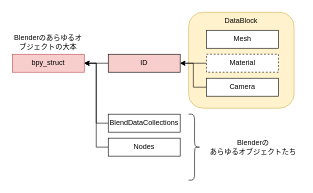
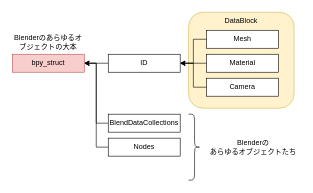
  <mxCell id="0" />
  <mxCell id="1" parent="0" />
  <mxCell id="2" value="DataBlock" style="rounded=1;whiteSpace=wrap;html=1;fillColor=#fff2cc;strokeColor=#d6b656;verticalAlign=top;" vertex="1" parent="1"><mxGeometry x="314" y="20" width="176" height="160" as="geometry" /></mxCell>
  <mxCell id="3" value="bpy_struct" style="rounded=0;whiteSpace=wrap;html=1;fillColor=#f8cecc;strokeColor=#b85450;" parent="1" vertex="1"><mxGeometry x="20" y="90" width="120" height="30" as="geometry" /></mxCell>
  <mxCell id="4" style="edgeStyle=orthogonalEdgeStyle;rounded=0;orthogonalLoop=1;jettySize=auto;html=1;exitX=0;exitY=0.5;exitDx=0;exitDy=0;entryX=1;entryY=0.5;entryDx=0;entryDy=0;" edge="1" parent="1" source="5" target="3"><mxGeometry relative="1" as="geometry" /></mxCell>
- <mxCell id="5" value="ID" style="rounded=0;whiteSpace=wrap;html=1;fillColor=#f8cecc;" vertex="1" parent="1"><mxGeometry x="180" y="90" width="120" height="30" as="geometry" /></mxCell>
+ <mxCell id="5" value="ID" style="rounded=0;whiteSpace=wrap;html=1;" vertex="1" parent="1"><mxGeometry x="180" y="90" width="120" height="30" as="geometry" /></mxCell>
+ <mxCell id="6" style="edgeStyle=orthogonalEdgeStyle;rounded=0;orthogonalLoop=1;jettySize=auto;html=1;exitX=0;exitY=0.5;exitDx=0;exitDy=0;entryX=1;entryY=0.5;entryDx=0;entryDy=0;" edge="1" parent="1" source="7" target="5"><mxGeometry relative="1" as="geometry" /></mxCell>
  <mxCell id="7" value="Mesh" style="rounded=0;whiteSpace=wrap;html=1;" vertex="1" parent="1"><mxGeometry x="344" y="50" width="120" height="30" as="geometry" /></mxCell>
  <mxCell id="8" style="edgeStyle=orthogonalEdgeStyle;rounded=0;orthogonalLoop=1;jettySize=auto;html=1;exitX=0;exitY=0.5;exitDx=0;exitDy=0;" edge="1" parent="1" source="9"><mxGeometry relative="1" as="geometry"><mxPoint x="300" y="105" as="targetPoint" /></mxGeometry></mxCell>
- <mxCell id="9" value="Material" style="rounded=0;whiteSpace=wrap;html=1;dashed=1;" vertex="1" parent="1"><mxGeometry x="344" y="90" width="120" height="30" as="geometry" /></mxCell>
+ <mxCell id="9" value="Material" style="rounded=0;whiteSpace=wrap;html=1;" vertex="1" parent="1"><mxGeometry x="344" y="90" width="120" height="30" as="geometry" /></mxCell>
  <mxCell id="10" style="edgeStyle=orthogonalEdgeStyle;rounded=0;orthogonalLoop=1;jettySize=auto;html=1;exitX=0;exitY=0.5;exitDx=0;exitDy=0;entryX=1;entryY=0.5;entryDx=0;entryDy=0;" edge="1" parent="1" source="11" target="5"><mxGeometry relative="1" as="geometry" /></mxCell>
  <mxCell id="11" value="Camera" style="rounded=0;whiteSpace=wrap;html=1;" vertex="1" parent="1"><mxGeometry x="344" y="130" width="120" height="30" as="geometry" /></mxCell>
  <mxCell id="12" style="edgeStyle=orthogonalEdgeStyle;rounded=0;orthogonalLoop=1;jettySize=auto;html=1;exitX=0;exitY=0.5;exitDx=0;exitDy=0;entryX=1;entryY=0.5;entryDx=0;entryDy=0;" edge="1" parent="1" source="13" target="3"><mxGeometry relative="1" as="geometry" /></mxCell>
  <mxCell id="13" value="BlendDataCollections" style="rounded=0;whiteSpace=wrap;html=1;" vertex="1" parent="1"><mxGeometry x="180" y="190" width="120" height="30" as="geometry" /></mxCell>
  <mxCell id="14" style="edgeStyle=orthogonalEdgeStyle;rounded=0;orthogonalLoop=1;jettySize=auto;html=1;exitX=0;exitY=0.5;exitDx=0;exitDy=0;entryX=1;entryY=0.5;entryDx=0;entryDy=0;" edge="1" parent="1" source="15" target="3"><mxGeometry relative="1" as="geometry" /></mxCell>
  <mxCell id="15" value="Nodes" style="rounded=0;whiteSpace=wrap;html=1;" vertex="1" parent="1"><mxGeometry x="180" y="230" width="120" height="30" as="geometry" /></mxCell>
  <mxCell id="16" value="" style="shape=curlyBracket;whiteSpace=wrap;html=1;rounded=1;flipH=1;verticalAlign=top;" vertex="1" parent="1"><mxGeometry x="314" y="190" width="20" height="110" as="geometry" /></mxCell>
  <mxCell id="17" value="Blenderの&lt;br&gt;あらゆるオブジェクトたち" style="text;html=1;strokeColor=none;fillColor=none;align=center;verticalAlign=middle;whiteSpace=wrap;rounded=0;" vertex="1" parent="1"><mxGeometry x="344" y="190" width="156" height="110" as="geometry" /></mxCell>
  <mxCell id="18" value="Blenderのあらゆるオブジェクトの大本" style="text;html=1;strokeColor=none;fillColor=none;align=center;verticalAlign=middle;whiteSpace=wrap;rounded=0;" vertex="1" parent="1"><mxGeometry x="20" y="60" width="120" height="20" as="geometry" /></mxCell>
